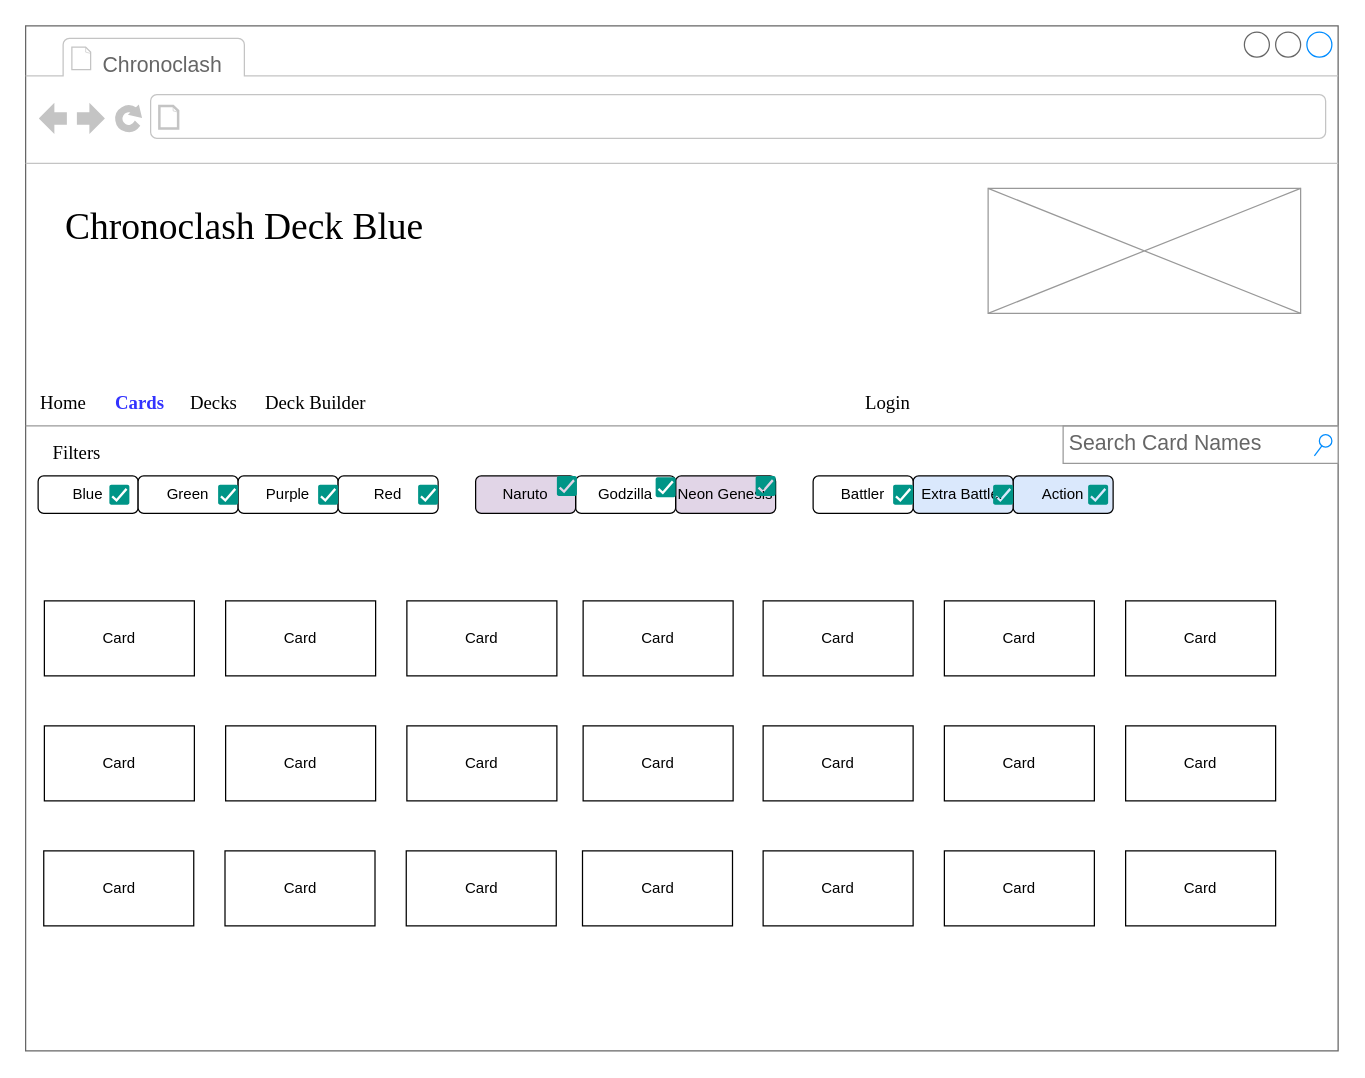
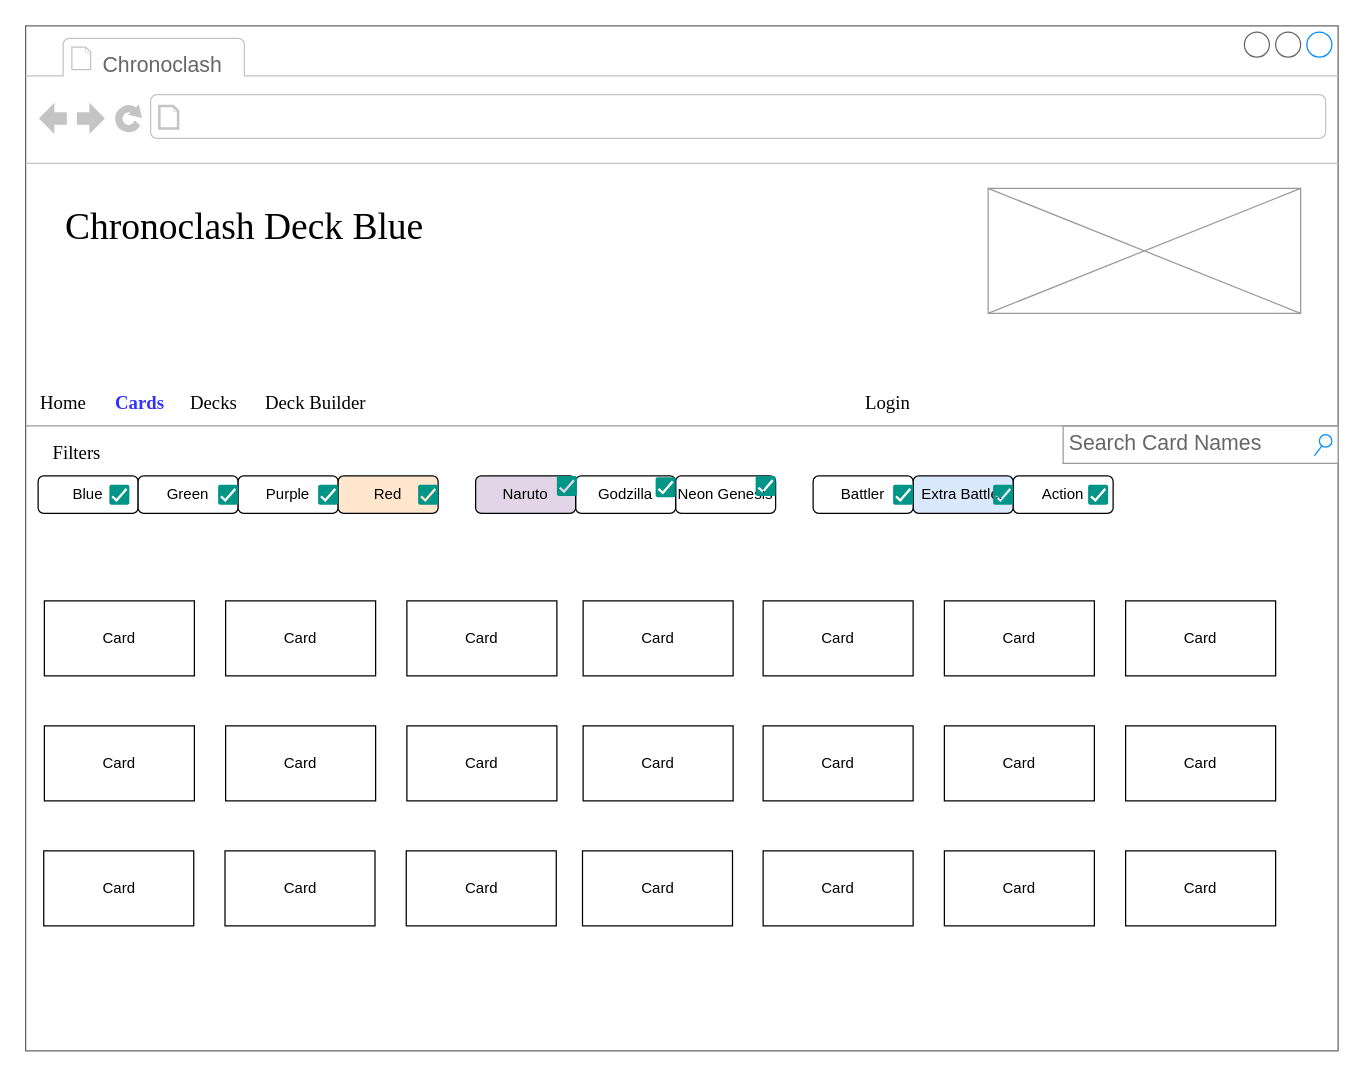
  <mxCell id="0" />
  <mxCell id="1" parent="0" />
  <mxCell id="2" value="Lorem ipsum dolor sit amet, consectetur adipisicing elit, sed do eiusmod tempor incididunt ut labore et dolore magna aliqua. Ut enim ad minim veniam, quis nostrud exercitation ullamco laboris nisi ut aliquip ex ea commodo consequat. Duis aute irure dolor in reprehenderit in voluptate velit esse cillum dolore eu fugiat nulla pariatur. Excepteur sint occaecat cupidatat non proident, sunt in culpa qui officia deserunt mollit anim id est laborum.&lt;br&gt;Sed ut perspiciatis unde omnis iste natus error sit voluptatem accusantium doloremque laudantium, totam rem aperiam, eaque ipsa quae ab illo inventore veritatis et quasi architecto beatae vitae dicta sunt explicabo.&amp;nbsp;" style="text;spacingTop=-5;whiteSpace=wrap;html=1;align=left;fontSize=12;fontFamily=Helvetica;fillColor=none;strokeColor=none;rounded=0;shadow=1;labelBackgroundColor=none;" parent="1" vertex="1"><mxGeometry x="290" y="645" width="490" height="125" as="geometry" /></mxCell>
  <mxCell id="3" value="" style="strokeWidth=1;shadow=0;dashed=0;align=center;html=1;shape=mxgraph.mockup.containers.browserWindow;rSize=0;strokeColor=#666666;mainText=,;recursiveResize=0;rounded=0;labelBackgroundColor=none;fontFamily=Verdana;fontSize=12" parent="1" vertex="1"><mxGeometry x="20" y="20" width="1050" height="820" as="geometry" /></mxCell>
  <mxCell id="4" value="Chronoclash" style="strokeWidth=1;shadow=0;dashed=0;align=center;html=1;shape=mxgraph.mockup.containers.anchor;fontSize=17;fontColor=#666666;align=left;" parent="3" vertex="1"><mxGeometry x="60" y="12" width="135" height="40" as="geometry" /></mxCell>
  <mxCell id="5" value="Chronoclash Deck Blue" style="text;html=1;points=[];align=left;verticalAlign=top;spacingTop=-4;fontSize=30;fontFamily=Verdana" parent="3" vertex="1"><mxGeometry x="30" y="140" width="390" height="50" as="geometry" /></mxCell>
  <mxCell id="6" value="Home" style="text;html=1;points=[];align=left;verticalAlign=top;spacingTop=-4;fontSize=15;fontFamily=Verdana" parent="3" vertex="1"><mxGeometry x="10" y="290" width="50" height="30" as="geometry" /></mxCell>
  <mxCell id="7" value="Cards" style="text;html=1;points=[];align=left;verticalAlign=top;spacingTop=-4;fontSize=15;fontFamily=Verdana;fontColor=#3333FF;fontStyle=1" parent="3" vertex="1"><mxGeometry x="70" y="290" width="50" height="30" as="geometry" /></mxCell>
  <mxCell id="8" value="Decks" style="text;html=1;points=[];align=left;verticalAlign=top;spacingTop=-4;fontSize=15;fontFamily=Verdana" parent="3" vertex="1"><mxGeometry x="130" y="290" width="50" height="30" as="geometry" /></mxCell>
  <mxCell id="9" value="Search Card Names" style="strokeWidth=1;shadow=0;dashed=0;align=center;html=1;shape=mxgraph.mockup.forms.searchBox;strokeColor=#999999;mainText=;strokeColor2=#008cff;fontColor=#666666;fontSize=17;align=left;spacingLeft=3;rounded=0;labelBackgroundColor=none;" parent="3" vertex="1"><mxGeometry x="830" y="320" width="220" height="30" as="geometry" /></mxCell>
  <mxCell id="10" value="" style="verticalLabelPosition=bottom;shadow=0;dashed=0;align=center;html=1;verticalAlign=top;strokeWidth=1;shape=mxgraph.mockup.markup.line;strokeColor=#999999;rounded=0;labelBackgroundColor=none;fillColor=#ffffff;fontFamily=Verdana;fontSize=12;fontColor=#000000;" parent="3" vertex="1"><mxGeometry y="310" width="1050" height="20" as="geometry" /></mxCell>
  <mxCell id="11" value="Filters" style="text;html=1;points=[];align=left;verticalAlign=top;spacingTop=-4;fontSize=15;fontFamily=Verdana" parent="3" vertex="1"><mxGeometry x="20" y="330" width="200" height="30" as="geometry" /></mxCell>
  <mxCell id="12" value="Deck Builder&amp;nbsp;" style="text;html=1;points=[];align=left;verticalAlign=top;spacingTop=-4;fontSize=15;fontFamily=Verdana" parent="3" vertex="1"><mxGeometry x="190" y="290" width="100" height="30" as="geometry" /></mxCell>
  <mxCell id="13" value="" style="verticalLabelPosition=bottom;shadow=0;dashed=0;align=center;html=1;verticalAlign=top;strokeWidth=1;shape=mxgraph.mockup.graphics.simpleIcon;strokeColor=#999999;fillColor=#ffffff;rounded=0;labelBackgroundColor=none;fontFamily=Verdana;fontSize=12;fontColor=#000000;" parent="3" vertex="1"><mxGeometry x="770" y="130" width="250" height="100" as="geometry" /></mxCell>
  <mxCell id="14" value="Login" style="text;html=1;points=[];align=left;verticalAlign=top;spacingTop=-4;fontSize=15;fontFamily=Verdana" parent="3" vertex="1"><mxGeometry x="670" y="290" width="50" height="30" as="geometry" /></mxCell>
  <mxCell id="15" value="Card" style="rounded=0;whiteSpace=wrap;html=1;" parent="3" vertex="1"><mxGeometry x="15" y="460" width="120" height="60" as="geometry" /></mxCell>
  <mxCell id="16" value="Card" style="rounded=0;whiteSpace=wrap;html=1;" parent="3" vertex="1"><mxGeometry x="160" y="460" width="120" height="60" as="geometry" /></mxCell>
  <mxCell id="17" value="Card" style="rounded=0;whiteSpace=wrap;html=1;" parent="3" vertex="1"><mxGeometry x="305" y="460" width="120" height="60" as="geometry" /></mxCell>
  <mxCell id="18" value="Card" style="rounded=0;whiteSpace=wrap;html=1;" parent="3" vertex="1"><mxGeometry x="446" y="460" width="120" height="60" as="geometry" /></mxCell>
  <mxCell id="19" value="Blue" style="rounded=1;whiteSpace=wrap;html=1;" parent="3" vertex="1"><mxGeometry x="10" y="360" width="80" height="30" as="geometry" /></mxCell>
  <mxCell id="20" value="Green" style="rounded=1;whiteSpace=wrap;html=1;" parent="3" vertex="1"><mxGeometry x="90" y="360" width="80" height="30" as="geometry" /></mxCell>
  <mxCell id="21" value="Purple" style="rounded=1;whiteSpace=wrap;html=1;" parent="3" vertex="1"><mxGeometry x="170" y="360" width="80" height="30" as="geometry" /></mxCell>
- <mxCell id="22" value="Red" style="rounded=1;whiteSpace=wrap;html=1;" parent="3" vertex="1"><mxGeometry x="250" y="360" width="80" height="30" as="geometry" /></mxCell>
- <mxCell id="23" value="Neon Genesis" style="rounded=1;whiteSpace=wrap;html=1;fillColor=#e1d5e7;" parent="3" vertex="1"><mxGeometry x="520" y="360" width="80" height="30" as="geometry" /></mxCell>
+ <mxCell id="22" value="Red" style="rounded=1;whiteSpace=wrap;html=1;fillColor=#ffe6cc;" parent="3" vertex="1"><mxGeometry x="250" y="360" width="80" height="30" as="geometry" /></mxCell>
+ <mxCell id="23" value="Neon Genesis" style="rounded=1;whiteSpace=wrap;html=1;" parent="3" vertex="1"><mxGeometry x="520" y="360" width="80" height="30" as="geometry" /></mxCell>
  <mxCell id="24" value="Godzilla" style="rounded=1;whiteSpace=wrap;html=1;" parent="3" vertex="1"><mxGeometry x="440" y="360" width="80" height="30" as="geometry" /></mxCell>
  <mxCell id="25" value="Naruto" style="rounded=1;whiteSpace=wrap;html=1;fillColor=#e1d5e7;" parent="3" vertex="1"><mxGeometry x="360" y="360" width="80" height="30" as="geometry" /></mxCell>
- <mxCell id="26" value="Action" style="rounded=1;whiteSpace=wrap;html=1;fillColor=#dae8fc;" parent="3" vertex="1"><mxGeometry x="790" y="360" width="80" height="30" as="geometry" /></mxCell>
+ <mxCell id="26" value="Action" style="rounded=1;whiteSpace=wrap;html=1;" parent="3" vertex="1"><mxGeometry x="790" y="360" width="80" height="30" as="geometry" /></mxCell>
  <mxCell id="27" value="Extra Battler" style="rounded=1;whiteSpace=wrap;html=1;fillColor=#dae8fc;" parent="3" vertex="1"><mxGeometry x="710" y="360" width="80" height="30" as="geometry" /></mxCell>
  <mxCell id="28" value="Battler" style="rounded=1;whiteSpace=wrap;html=1;" parent="3" vertex="1"><mxGeometry x="630" y="360" width="80" height="30" as="geometry" /></mxCell>
  <mxCell id="29" value="Card" style="rounded=0;whiteSpace=wrap;html=1;" parent="3" vertex="1"><mxGeometry x="305" y="560" width="120" height="60" as="geometry" /></mxCell>
  <mxCell id="30" value="Card" style="rounded=0;whiteSpace=wrap;html=1;" parent="3" vertex="1"><mxGeometry x="160" y="560" width="120" height="60" as="geometry" /></mxCell>
  <mxCell id="31" value="Card" style="rounded=0;whiteSpace=wrap;html=1;" parent="3" vertex="1"><mxGeometry x="15" y="560" width="120" height="60" as="geometry" /></mxCell>
  <mxCell id="32" value="Card" style="rounded=0;whiteSpace=wrap;html=1;" parent="3" vertex="1"><mxGeometry x="446" y="560" width="120" height="60" as="geometry" /></mxCell>
  <mxCell id="33" value="Card" style="rounded=0;whiteSpace=wrap;html=1;" parent="3" vertex="1"><mxGeometry x="304.5" y="660" width="120" height="60" as="geometry" /></mxCell>
  <mxCell id="34" value="Card" style="rounded=0;whiteSpace=wrap;html=1;" parent="3" vertex="1"><mxGeometry x="159.5" y="660" width="120" height="60" as="geometry" /></mxCell>
  <mxCell id="35" value="Card" style="rounded=0;whiteSpace=wrap;html=1;" parent="3" vertex="1"><mxGeometry x="14.5" y="660" width="120" height="60" as="geometry" /></mxCell>
  <mxCell id="36" value="Card" style="rounded=0;whiteSpace=wrap;html=1;" parent="3" vertex="1"><mxGeometry x="445.5" y="660" width="120" height="60" as="geometry" /></mxCell>
  <mxCell id="37" value="Card" style="rounded=0;whiteSpace=wrap;html=1;" parent="3" vertex="1"><mxGeometry x="880" y="460" width="120" height="60" as="geometry" /></mxCell>
  <mxCell id="38" value="Card" style="rounded=0;whiteSpace=wrap;html=1;" parent="3" vertex="1"><mxGeometry x="735" y="460" width="120" height="60" as="geometry" /></mxCell>
  <mxCell id="39" value="Card" style="rounded=0;whiteSpace=wrap;html=1;" parent="3" vertex="1"><mxGeometry x="590" y="460" width="120" height="60" as="geometry" /></mxCell>
  <mxCell id="40" value="Card" style="rounded=0;whiteSpace=wrap;html=1;" parent="3" vertex="1"><mxGeometry x="590" y="560" width="120" height="60" as="geometry" /></mxCell>
  <mxCell id="41" value="Card" style="rounded=0;whiteSpace=wrap;html=1;" parent="3" vertex="1"><mxGeometry x="735" y="560" width="120" height="60" as="geometry" /></mxCell>
  <mxCell id="42" value="Card" style="rounded=0;whiteSpace=wrap;html=1;" parent="3" vertex="1"><mxGeometry x="880" y="560" width="120" height="60" as="geometry" /></mxCell>
  <mxCell id="43" value="Card" style="rounded=0;whiteSpace=wrap;html=1;" parent="3" vertex="1"><mxGeometry x="590" y="660" width="120" height="60" as="geometry" /></mxCell>
  <mxCell id="44" value="Card" style="rounded=0;whiteSpace=wrap;html=1;" parent="3" vertex="1"><mxGeometry x="735" y="660" width="120" height="60" as="geometry" /></mxCell>
  <mxCell id="45" value="Card" style="rounded=0;whiteSpace=wrap;html=1;" parent="3" vertex="1"><mxGeometry x="880" y="660" width="120" height="60" as="geometry" /></mxCell>
  <mxCell id="46" value="" style="dashed=0;labelPosition=right;align=left;shape=mxgraph.gmdl.checkbox;strokeColor=none;fillColor=#009587;strokeWidth=2;aspect=fixed;fontColor=#3333FF;" parent="3" vertex="1"><mxGeometry x="67" y="367" width="16" height="16" as="geometry" /></mxCell>
  <mxCell id="47" value="" style="dashed=0;labelPosition=right;align=left;shape=mxgraph.gmdl.checkbox;strokeColor=none;fillColor=#009587;strokeWidth=2;aspect=fixed;fontColor=#3333FF;" parent="3" vertex="1"><mxGeometry x="154" y="367" width="16" height="16" as="geometry" /></mxCell>
  <mxCell id="48" value="" style="dashed=0;labelPosition=right;align=left;shape=mxgraph.gmdl.checkbox;strokeColor=none;fillColor=#009587;strokeWidth=2;aspect=fixed;fontColor=#3333FF;" parent="3" vertex="1"><mxGeometry x="234" y="367" width="16" height="16" as="geometry" /></mxCell>
  <mxCell id="49" value="" style="dashed=0;labelPosition=right;align=left;shape=mxgraph.gmdl.checkbox;strokeColor=none;fillColor=#009587;strokeWidth=2;aspect=fixed;fontColor=#3333FF;" parent="3" vertex="1"><mxGeometry x="314" y="367" width="16" height="16" as="geometry" /></mxCell>
  <mxCell id="50" value="" style="dashed=0;labelPosition=right;align=left;shape=mxgraph.gmdl.checkbox;strokeColor=none;fillColor=#009587;strokeWidth=2;aspect=fixed;fontColor=#3333FF;" parent="3" vertex="1"><mxGeometry x="425" y="360" width="16" height="16" as="geometry" /></mxCell>
  <mxCell id="51" value="" style="dashed=0;labelPosition=right;align=left;shape=mxgraph.gmdl.checkbox;strokeColor=none;fillColor=#009587;strokeWidth=2;aspect=fixed;fontColor=#3333FF;" parent="3" vertex="1"><mxGeometry x="504" y="361" width="16" height="16" as="geometry" /></mxCell>
  <mxCell id="52" value="" style="dashed=0;labelPosition=right;align=left;shape=mxgraph.gmdl.checkbox;strokeColor=none;fillColor=#009587;strokeWidth=2;aspect=fixed;fontColor=#3333FF;" parent="3" vertex="1"><mxGeometry x="584" y="360" width="16" height="16" as="geometry" /></mxCell>
  <mxCell id="53" value="" style="dashed=0;labelPosition=right;align=left;shape=mxgraph.gmdl.checkbox;strokeColor=none;fillColor=#009587;strokeWidth=2;aspect=fixed;fontColor=#3333FF;" parent="3" vertex="1"><mxGeometry x="694" y="367" width="16" height="16" as="geometry" /></mxCell>
  <mxCell id="54" value="" style="dashed=0;labelPosition=right;align=left;shape=mxgraph.gmdl.checkbox;strokeColor=none;fillColor=#009587;strokeWidth=2;aspect=fixed;fontColor=#3333FF;" parent="3" vertex="1"><mxGeometry x="774" y="367" width="16" height="16" as="geometry" /></mxCell>
  <mxCell id="55" value="" style="dashed=0;labelPosition=right;align=left;shape=mxgraph.gmdl.checkbox;strokeColor=none;fillColor=#009587;strokeWidth=2;aspect=fixed;fontColor=#3333FF;" parent="3" vertex="1"><mxGeometry x="850" y="367" width="16" height="16" as="geometry" /></mxCell>
